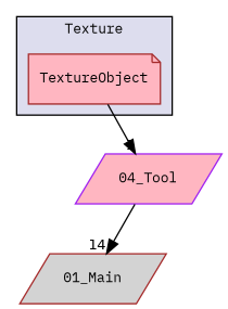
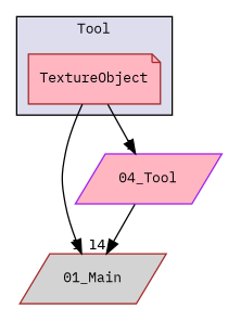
  digraph {
    compound=true
    fontname="IBM Plex Mono"
    node [color=brown fillcolor=lightpink fontname="IBM Plex Mono" fontsize=10 shape=parallelogram style=filled]
    edge [fontname="IBM Plex Mono" headlabel=1 labeldistance=1.5 labelfontname=Helvetica labelfontsize=10]
    n1 [label=TextureObject pencolor=black shape=note]
    n2 [fillcolor=lightgrey label="01_Main"]
    n3 [color=purple label="04_Tool"]
    subgraph cluster_1 {
      bgcolor="#ddddee"
      fontsize=10
-     label=Texture
+     label=Tool
      pencolor=black
      n1
    }
+   n1 -> n2
    n1 -> n3
    n3 -> n2 [headlabel=14]
  }
